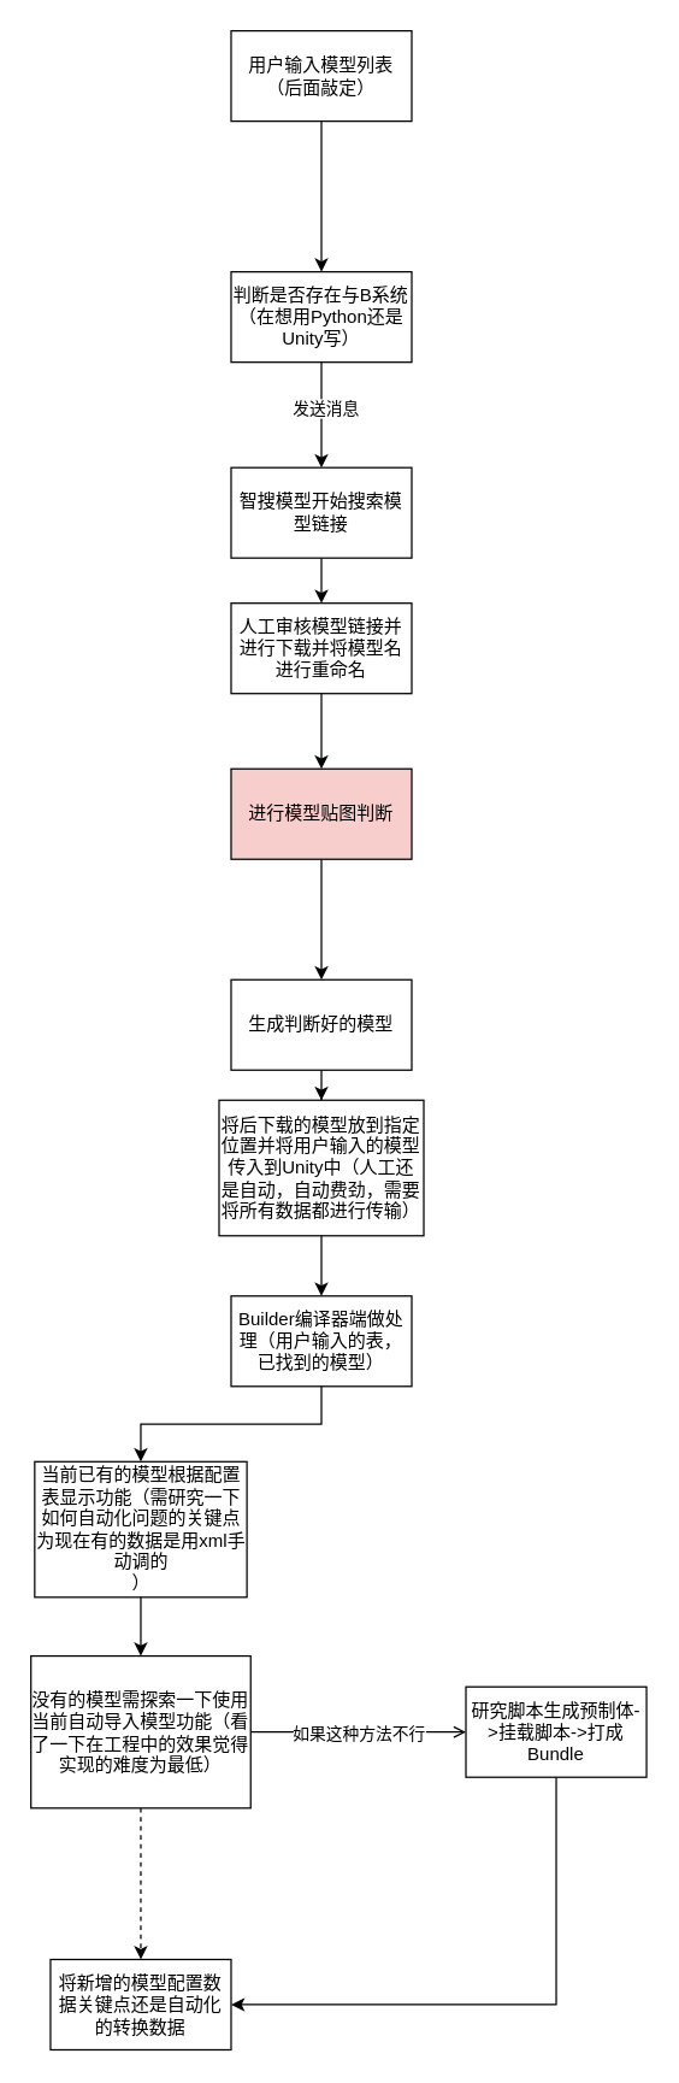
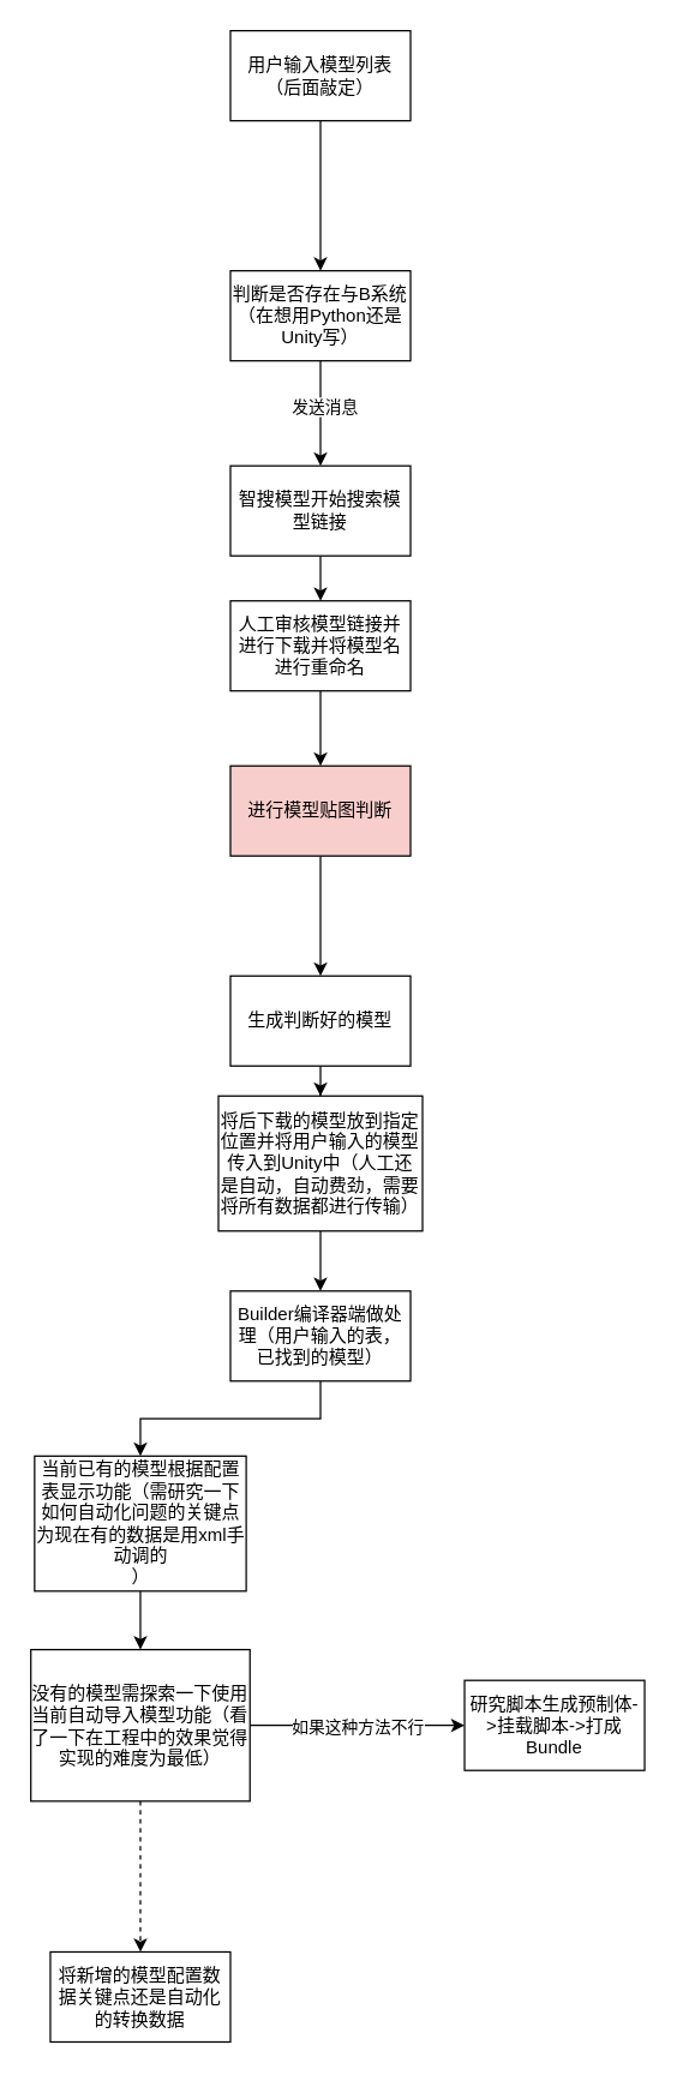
  <mxCell id="0" />
  <mxCell id="1" parent="0" />
  <mxCell id="2" style="edgeStyle=orthogonalEdgeStyle;rounded=0;orthogonalLoop=1;jettySize=auto;html=1;exitX=0.5;exitY=1;exitDx=0;exitDy=0;" edge="1" parent="1" source="3"><mxGeometry relative="1" as="geometry"><mxPoint x="213" y="180" as="targetPoint" /></mxGeometry></mxCell>
  <mxCell id="3" value="用户输入模型列表（后面敲定）" style="rounded=0;whiteSpace=wrap;html=1;" vertex="1" parent="1"><mxGeometry x="153" y="20" width="120" height="60" as="geometry" /></mxCell>
  <mxCell id="4" style="edgeStyle=orthogonalEdgeStyle;rounded=0;orthogonalLoop=1;jettySize=auto;html=1;exitX=0.5;exitY=1;exitDx=0;exitDy=0;" edge="1" parent="1" source="6"><mxGeometry relative="1" as="geometry"><mxPoint x="213" y="310" as="targetPoint" /></mxGeometry></mxCell>
  <mxCell id="5" value="发送消息" style="edgeLabel;html=1;align=center;verticalAlign=middle;resizable=0;points=[];" vertex="1" connectable="0" parent="4"><mxGeometry x="-0.149" y="2" relative="1" as="geometry"><mxPoint as="offset" /></mxGeometry></mxCell>
  <mxCell id="6" value="判断是否存在与B系统（在想用Python还是Unity写）" style="rounded=0;whiteSpace=wrap;html=1;" vertex="1" parent="1"><mxGeometry x="153" y="180" width="120" height="60" as="geometry" /></mxCell>
  <mxCell id="7" style="edgeStyle=orthogonalEdgeStyle;rounded=0;orthogonalLoop=1;jettySize=auto;html=1;exitX=0.5;exitY=1;exitDx=0;exitDy=0;" edge="1" parent="1" source="8"><mxGeometry relative="1" as="geometry"><mxPoint x="213" y="400" as="targetPoint" /></mxGeometry></mxCell>
  <mxCell id="8" value="智搜模型开始搜索模型链接" style="rounded=0;whiteSpace=wrap;html=1;" vertex="1" parent="1"><mxGeometry x="153" y="310" width="120" height="60" as="geometry" /></mxCell>
  <mxCell id="9" style="edgeStyle=orthogonalEdgeStyle;rounded=0;orthogonalLoop=1;jettySize=auto;html=1;exitX=0.5;exitY=1;exitDx=0;exitDy=0;entryX=0.5;entryY=0;entryDx=0;entryDy=0;" edge="1" parent="1" source="10" target="12"><mxGeometry relative="1" as="geometry" /></mxCell>
  <mxCell id="10" value="人工审核模型链接并进行下载并将模型名进行重命名" style="rounded=0;whiteSpace=wrap;html=1;" vertex="1" parent="1"><mxGeometry x="153" y="400" width="120" height="60" as="geometry" /></mxCell>
  <mxCell id="11" value="" style="edgeStyle=orthogonalEdgeStyle;rounded=0;orthogonalLoop=1;jettySize=auto;html=1;" edge="1" parent="1" source="12" target="14"><mxGeometry relative="1" as="geometry" /></mxCell>
  <mxCell id="12" value="进行模型贴图判断" style="rounded=0;whiteSpace=wrap;html=1;fillColor=#f8cecc;" vertex="1" parent="1"><mxGeometry x="153" y="510" width="120" height="60" as="geometry" /></mxCell>
  <mxCell id="13" value="" style="edgeStyle=orthogonalEdgeStyle;rounded=0;orthogonalLoop=1;jettySize=auto;html=1;" edge="1" parent="1" source="14" target="16"><mxGeometry relative="1" as="geometry" /></mxCell>
  <mxCell id="14" value="生成判断好的模型" style="whiteSpace=wrap;html=1;rounded=0;" vertex="1" parent="1"><mxGeometry x="153" y="650" width="120" height="60" as="geometry" /></mxCell>
  <mxCell id="15" value="" style="edgeStyle=orthogonalEdgeStyle;rounded=0;orthogonalLoop=1;jettySize=auto;html=1;" edge="1" parent="1" source="16" target="18"><mxGeometry relative="1" as="geometry" /></mxCell>
  <mxCell id="16" value="将后下载的模型放到指定位置并将用户输入的模型传入到Unity中（人工还是自动，自动费劲，需要将所有数据都进行传输）" style="whiteSpace=wrap;html=1;rounded=0;" vertex="1" parent="1"><mxGeometry x="145" y="730" width="136" height="90" as="geometry" /></mxCell>
  <mxCell id="17" value="" style="edgeStyle=orthogonalEdgeStyle;rounded=0;orthogonalLoop=1;jettySize=auto;html=1;" edge="1" parent="1" source="18" target="20"><mxGeometry relative="1" as="geometry" /></mxCell>
  <mxCell id="18" value="Builder编译器端做处理（用户输入的表，已找到的模型）" style="whiteSpace=wrap;html=1;rounded=0;" vertex="1" parent="1"><mxGeometry x="153" y="860" width="120" height="60" as="geometry" /></mxCell>
  <mxCell id="19" value="" style="edgeStyle=orthogonalEdgeStyle;rounded=0;orthogonalLoop=1;jettySize=auto;html=1;" edge="1" parent="1" source="20" target="24"><mxGeometry relative="1" as="geometry" /></mxCell>
  <mxCell id="20" value="当前已有的模型根据配置表显示功能（需研究一下如何自动化问题的关键点为现在有的数据是用xml手动调的&lt;div&gt;）&lt;/div&gt;" style="whiteSpace=wrap;html=1;rounded=0;" vertex="1" parent="1"><mxGeometry x="22.5" y="970" width="141" height="90" as="geometry" /></mxCell>
- <mxCell id="21" value="" style="edgeStyle=orthogonalEdgeStyle;rounded=0;orthogonalLoop=1;jettySize=auto;html=1;endArrow=open;" edge="1" parent="1" source="24" target="26"><mxGeometry relative="1" as="geometry" /></mxCell>
+ <mxCell id="21" value="" style="edgeStyle=orthogonalEdgeStyle;rounded=0;orthogonalLoop=1;jettySize=auto;html=1;" edge="1" parent="1" source="24" target="26"><mxGeometry relative="1" as="geometry" /></mxCell>
  <mxCell id="22" value="如果这种方法不行" style="edgeLabel;html=1;align=center;verticalAlign=middle;resizable=0;points=[];" vertex="1" connectable="0" parent="21"><mxGeometry x="-0.011" relative="1" as="geometry"><mxPoint y="1" as="offset" /></mxGeometry></mxCell>
  <mxCell id="23" value="" style="edgeStyle=orthogonalEdgeStyle;rounded=0;orthogonalLoop=1;jettySize=auto;html=1;dashed=1;" edge="1" parent="1" source="24" target="27"><mxGeometry relative="1" as="geometry" /></mxCell>
  <mxCell id="24" value="没有的模型需探索一下使用当前自动导入模型功能（看了一下在工程中的效果觉得实现的难度为最低）" style="whiteSpace=wrap;html=1;rounded=0;" vertex="1" parent="1"><mxGeometry x="20" y="1099" width="146" height="101" as="geometry" /></mxCell>
- <mxCell id="25" style="edgeStyle=orthogonalEdgeStyle;rounded=0;orthogonalLoop=1;jettySize=auto;html=1;exitX=0.5;exitY=1;exitDx=0;exitDy=0;entryX=1;entryY=0.5;entryDx=0;entryDy=0;" edge="1" parent="1" source="26" target="27"><mxGeometry relative="1" as="geometry" /></mxCell>
  <mxCell id="26" value="研究脚本生成预制体-&amp;gt;挂载脚本-&amp;gt;打成Bundle" style="whiteSpace=wrap;html=1;rounded=0;" vertex="1" parent="1"><mxGeometry x="309" y="1119.5" width="120" height="60" as="geometry" /></mxCell>
  <mxCell id="27" value="将新增的模型配置数据关键点还是自动化的转换数据" style="whiteSpace=wrap;html=1;rounded=0;" vertex="1" parent="1"><mxGeometry x="33" y="1300.5" width="120" height="60" as="geometry" /></mxCell>
